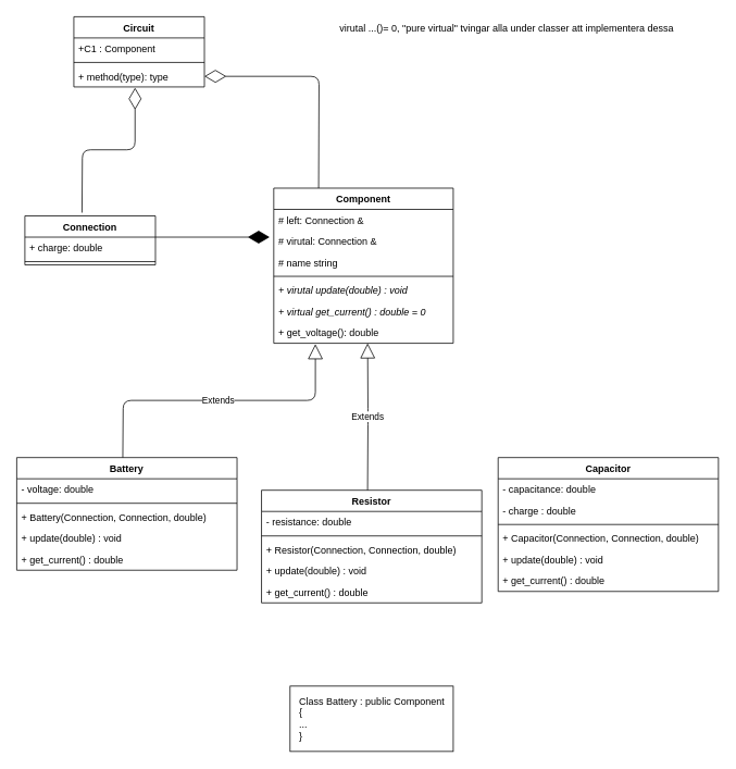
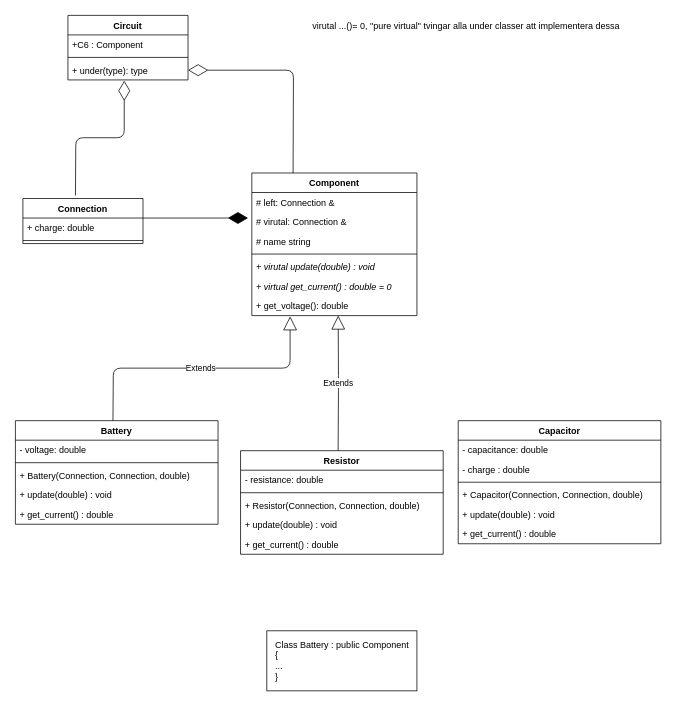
  <mxCell id="0" />
  <mxCell id="1" parent="0" />
  <mxCell id="2" value="Connection" style="swimlane;fontStyle=1;align=center;verticalAlign=top;childLayout=stackLayout;horizontal=1;startSize=26;horizontalStack=0;resizeParent=1;resizeParentMax=0;resizeLast=0;collapsible=1;marginBottom=0;" vertex="1" parent="1"><mxGeometry x="30" y="264" width="160" height="60" as="geometry" /></mxCell>
  <mxCell id="3" value="+ charge: double" style="text;strokeColor=none;fillColor=none;align=left;verticalAlign=top;spacingLeft=4;spacingRight=4;overflow=hidden;rotatable=0;points=[[0,0.5],[1,0.5]];portConstraint=eastwest;" vertex="1" parent="2"><mxGeometry y="26" width="160" height="26" as="geometry" /></mxCell>
  <mxCell id="4" value="" style="line;strokeWidth=1;fillColor=none;align=left;verticalAlign=middle;spacingTop=-1;spacingLeft=3;spacingRight=3;rotatable=0;labelPosition=right;points=[];portConstraint=eastwest;" vertex="1" parent="2"><mxGeometry y="52" width="160" height="8" as="geometry" /></mxCell>
  <mxCell id="5" value="" style="endArrow=diamondThin;endFill=0;endSize=24;html=1;entryX=0.469;entryY=1.038;entryDx=0;entryDy=0;entryPerimeter=0;edgeStyle=orthogonalEdgeStyle;" edge="1" parent="2" target="42"><mxGeometry width="160" relative="1" as="geometry"><mxPoint x="70" y="-4" as="sourcePoint" /><mxPoint x="230" y="-4" as="targetPoint" /></mxGeometry></mxCell>
  <mxCell id="6" value="Battery" style="swimlane;fontStyle=1;align=center;verticalAlign=top;childLayout=stackLayout;horizontal=1;startSize=26;horizontalStack=0;resizeParent=1;resizeParentMax=0;resizeLast=0;collapsible=1;marginBottom=0;" vertex="1" parent="1"><mxGeometry x="20" y="560" width="270" height="138" as="geometry" /></mxCell>
  <mxCell id="7" value="- voltage: double" style="text;strokeColor=none;fillColor=none;align=left;verticalAlign=top;spacingLeft=4;spacingRight=4;overflow=hidden;rotatable=0;points=[[0,0.5],[1,0.5]];portConstraint=eastwest;" vertex="1" parent="6"><mxGeometry y="26" width="270" height="26" as="geometry" /></mxCell>
  <mxCell id="8" value="" style="line;strokeWidth=1;fillColor=none;align=left;verticalAlign=middle;spacingTop=-1;spacingLeft=3;spacingRight=3;rotatable=0;labelPosition=right;points=[];portConstraint=eastwest;" vertex="1" parent="6"><mxGeometry y="52" width="270" height="8" as="geometry" /></mxCell>
  <mxCell id="9" value="+ Battery(Connection, Connection, double)&#10;" style="text;strokeColor=none;fillColor=none;align=left;verticalAlign=top;spacingLeft=4;spacingRight=4;overflow=hidden;rotatable=0;points=[[0,0.5],[1,0.5]];portConstraint=eastwest;" vertex="1" parent="6"><mxGeometry y="60" width="270" height="26" as="geometry" /></mxCell>
  <mxCell id="10" value="+ update(double) : void" style="text;strokeColor=none;fillColor=none;align=left;verticalAlign=top;spacingLeft=4;spacingRight=4;overflow=hidden;rotatable=0;points=[[0,0.5],[1,0.5]];portConstraint=eastwest;fontStyle=0" vertex="1" parent="6"><mxGeometry y="86" width="270" height="26" as="geometry" /></mxCell>
  <mxCell id="11" value="+ get_current() : double" style="text;strokeColor=none;fillColor=none;align=left;verticalAlign=top;spacingLeft=4;spacingRight=4;overflow=hidden;rotatable=0;points=[[0,0.5],[1,0.5]];portConstraint=eastwest;" vertex="1" parent="6"><mxGeometry y="112" width="270" height="26" as="geometry" /></mxCell>
  <mxCell id="12" value="Component" style="swimlane;fontStyle=1;align=center;verticalAlign=top;childLayout=stackLayout;horizontal=1;startSize=26;horizontalStack=0;resizeParent=1;resizeParentMax=0;resizeLast=0;collapsible=1;marginBottom=0;" vertex="1" parent="1"><mxGeometry x="335" y="230" width="220" height="190" as="geometry" /></mxCell>
  <mxCell id="13" value="" style="endArrow=diamondThin;endFill=0;endSize=24;html=1;edgeStyle=orthogonalEdgeStyle;entryX=1;entryY=0.5;entryDx=0;entryDy=0;" edge="1" parent="12" target="42"><mxGeometry width="160" relative="1" as="geometry"><mxPoint x="55" as="sourcePoint" /><mxPoint x="55" y="-100" as="targetPoint" /></mxGeometry></mxCell>
  <mxCell id="14" value="# left: Connection &amp;" style="text;strokeColor=none;fillColor=none;align=left;verticalAlign=top;spacingLeft=4;spacingRight=4;overflow=hidden;rotatable=0;points=[[0,0.5],[1,0.5]];portConstraint=eastwest;" vertex="1" parent="12"><mxGeometry y="26" width="220" height="26" as="geometry" /></mxCell>
  <mxCell id="15" value="# virutal: Connection &amp;" style="text;strokeColor=none;fillColor=none;align=left;verticalAlign=top;spacingLeft=4;spacingRight=4;overflow=hidden;rotatable=0;points=[[0,0.5],[1,0.5]];portConstraint=eastwest;" vertex="1" parent="12"><mxGeometry y="52" width="220" height="26" as="geometry" /></mxCell>
  <mxCell id="16" value="# name string" style="text;strokeColor=none;fillColor=none;align=left;verticalAlign=top;spacingLeft=4;spacingRight=4;overflow=hidden;rotatable=0;points=[[0,0.5],[1,0.5]];portConstraint=eastwest;" vertex="1" parent="12"><mxGeometry y="78" width="220" height="26" as="geometry" /></mxCell>
  <mxCell id="17" value="" style="line;strokeWidth=1;fillColor=none;align=left;verticalAlign=middle;spacingTop=-1;spacingLeft=3;spacingRight=3;rotatable=0;labelPosition=right;points=[];portConstraint=eastwest;" vertex="1" parent="12"><mxGeometry y="104" width="220" height="8" as="geometry" /></mxCell>
  <mxCell id="18" value="+ virutal update(double) : void" style="text;strokeColor=none;fillColor=none;align=left;verticalAlign=top;spacingLeft=4;spacingRight=4;overflow=hidden;rotatable=0;points=[[0,0.5],[1,0.5]];portConstraint=eastwest;fontStyle=2" vertex="1" parent="12"><mxGeometry y="112" width="220" height="26" as="geometry" /></mxCell>
  <mxCell id="19" value="+ virtual get_current() : double = 0 " style="text;strokeColor=none;fillColor=none;align=left;verticalAlign=top;spacingLeft=4;spacingRight=4;overflow=hidden;rotatable=0;points=[[0,0.5],[1,0.5]];portConstraint=eastwest;fontStyle=2" vertex="1" parent="12"><mxGeometry y="138" width="220" height="26" as="geometry" /></mxCell>
  <mxCell id="20" value="+ get_voltage(): double" style="text;strokeColor=none;fillColor=none;align=left;verticalAlign=top;spacingLeft=4;spacingRight=4;overflow=hidden;rotatable=0;points=[[0,0.5],[1,0.5]];portConstraint=eastwest;" vertex="1" parent="12"><mxGeometry y="164" width="220" height="26" as="geometry" /></mxCell>
  <mxCell id="21" value="Resistor" style="swimlane;fontStyle=1;align=center;verticalAlign=top;childLayout=stackLayout;horizontal=1;startSize=26;horizontalStack=0;resizeParent=1;resizeParentMax=0;resizeLast=0;collapsible=1;marginBottom=0;" vertex="1" parent="1"><mxGeometry x="320" y="600" width="270" height="138" as="geometry" /></mxCell>
  <mxCell id="22" value="Extends" style="endArrow=block;endSize=16;endFill=0;html=1;entryX=0.523;entryY=1;entryDx=0;entryDy=0;entryPerimeter=0;edgeStyle=orthogonalEdgeStyle;" edge="1" parent="21" target="20"><mxGeometry width="160" relative="1" as="geometry"><mxPoint x="130" as="sourcePoint" /><mxPoint x="290" as="targetPoint" /></mxGeometry></mxCell>
  <mxCell id="23" value="- resistance: double" style="text;strokeColor=none;fillColor=none;align=left;verticalAlign=top;spacingLeft=4;spacingRight=4;overflow=hidden;rotatable=0;points=[[0,0.5],[1,0.5]];portConstraint=eastwest;" vertex="1" parent="21"><mxGeometry y="26" width="270" height="26" as="geometry" /></mxCell>
  <mxCell id="24" value="" style="line;strokeWidth=1;fillColor=none;align=left;verticalAlign=middle;spacingTop=-1;spacingLeft=3;spacingRight=3;rotatable=0;labelPosition=right;points=[];portConstraint=eastwest;" vertex="1" parent="21"><mxGeometry y="52" width="270" height="8" as="geometry" /></mxCell>
  <mxCell id="25" value="+ Resistor(Connection, Connection, double)&#10;" style="text;strokeColor=none;fillColor=none;align=left;verticalAlign=top;spacingLeft=4;spacingRight=4;overflow=hidden;rotatable=0;points=[[0,0.5],[1,0.5]];portConstraint=eastwest;" vertex="1" parent="21"><mxGeometry y="60" width="270" height="26" as="geometry" /></mxCell>
  <mxCell id="26" value="+ update(double) : void" style="text;strokeColor=none;fillColor=none;align=left;verticalAlign=top;spacingLeft=4;spacingRight=4;overflow=hidden;rotatable=0;points=[[0,0.5],[1,0.5]];portConstraint=eastwest;fontStyle=0" vertex="1" parent="21"><mxGeometry y="86" width="270" height="26" as="geometry" /></mxCell>
  <mxCell id="27" value="+ get_current() : double" style="text;strokeColor=none;fillColor=none;align=left;verticalAlign=top;spacingLeft=4;spacingRight=4;overflow=hidden;rotatable=0;points=[[0,0.5],[1,0.5]];portConstraint=eastwest;" vertex="1" parent="21"><mxGeometry y="112" width="270" height="26" as="geometry" /></mxCell>
  <mxCell id="28" value="Capacitor" style="swimlane;fontStyle=1;align=center;verticalAlign=top;childLayout=stackLayout;horizontal=1;startSize=26;horizontalStack=0;resizeParent=1;resizeParentMax=0;resizeLast=0;collapsible=1;marginBottom=0;" vertex="1" parent="1"><mxGeometry x="610" y="560" width="270" height="164" as="geometry" /></mxCell>
  <mxCell id="29" value="- capacitance: double" style="text;strokeColor=none;fillColor=none;align=left;verticalAlign=top;spacingLeft=4;spacingRight=4;overflow=hidden;rotatable=0;points=[[0,0.5],[1,0.5]];portConstraint=eastwest;" vertex="1" parent="28"><mxGeometry y="26" width="270" height="26" as="geometry" /></mxCell>
  <mxCell id="30" value="- charge : double" style="text;strokeColor=none;fillColor=none;align=left;verticalAlign=top;spacingLeft=4;spacingRight=4;overflow=hidden;rotatable=0;points=[[0,0.5],[1,0.5]];portConstraint=eastwest;" vertex="1" parent="28"><mxGeometry y="52" width="270" height="26" as="geometry" /></mxCell>
  <mxCell id="31" value="" style="line;strokeWidth=1;fillColor=none;align=left;verticalAlign=middle;spacingTop=-1;spacingLeft=3;spacingRight=3;rotatable=0;labelPosition=right;points=[];portConstraint=eastwest;" vertex="1" parent="28"><mxGeometry y="78" width="270" height="8" as="geometry" /></mxCell>
  <mxCell id="32" value="+ Capacitor(Connection, Connection, double)&#10;" style="text;strokeColor=none;fillColor=none;align=left;verticalAlign=top;spacingLeft=4;spacingRight=4;overflow=hidden;rotatable=0;points=[[0,0.5],[1,0.5]];portConstraint=eastwest;" vertex="1" parent="28"><mxGeometry y="86" width="270" height="26" as="geometry" /></mxCell>
  <mxCell id="33" value="+ update(double) : void" style="text;strokeColor=none;fillColor=none;align=left;verticalAlign=top;spacingLeft=4;spacingRight=4;overflow=hidden;rotatable=0;points=[[0,0.5],[1,0.5]];portConstraint=eastwest;fontStyle=0" vertex="1" parent="28"><mxGeometry y="112" width="270" height="26" as="geometry" /></mxCell>
  <mxCell id="34" value="+ get_current() : double" style="text;strokeColor=none;fillColor=none;align=left;verticalAlign=top;spacingLeft=4;spacingRight=4;overflow=hidden;rotatable=0;points=[[0,0.5],[1,0.5]];portConstraint=eastwest;" vertex="1" parent="28"><mxGeometry y="138" width="270" height="26" as="geometry" /></mxCell>
  <mxCell id="35" value="virutal ...()= 0, &quot;pure virtual&quot; tvingar alla under classer att implementera dessa" style="text;strokeColor=none;fillColor=none;align=left;verticalAlign=top;spacingLeft=4;spacingRight=4;overflow=hidden;rotatable=0;points=[[0,0.5],[1,0.5]];portConstraint=eastwest;rounded=0;sketch=0;" vertex="1" parent="1"><mxGeometry x="410" y="20" width="420" height="26" as="geometry" /></mxCell>
  <mxCell id="36" value="&lt;div style=&quot;text-align: left&quot;&gt;&lt;span&gt;Class Battery : public Component&lt;/span&gt;&lt;/div&gt;&lt;div style=&quot;text-align: left&quot;&gt;&lt;span&gt;{&lt;/span&gt;&lt;/div&gt;&lt;div style=&quot;text-align: left&quot;&gt;&lt;span&gt;...&lt;/span&gt;&lt;/div&gt;&lt;div style=&quot;text-align: left&quot;&gt;&lt;span&gt;}&lt;/span&gt;&lt;/div&gt;" style="html=1;rounded=0;sketch=0;" vertex="1" parent="1"><mxGeometry x="355" y="840" width="200" height="80" as="geometry" /></mxCell>
  <mxCell id="37" value="Extends" style="endArrow=block;endSize=16;endFill=0;html=1;entryX=0.232;entryY=1.038;entryDx=0;entryDy=0;edgeStyle=orthogonalEdgeStyle;entryPerimeter=0;" edge="1" parent="1" target="20"><mxGeometry width="160" relative="1" as="geometry"><mxPoint x="150" y="560" as="sourcePoint" /><mxPoint x="150.06" y="380" as="targetPoint" /></mxGeometry></mxCell>
  <mxCell id="38" value="" style="endArrow=diamondThin;endFill=1;endSize=24;html=1;" edge="1" parent="1"><mxGeometry width="160" relative="1" as="geometry"><mxPoint x="190" y="290" as="sourcePoint" /><mxPoint x="330" y="290" as="targetPoint" /></mxGeometry></mxCell>
  <mxCell id="39" value="Circuit" style="swimlane;fontStyle=1;align=center;verticalAlign=top;childLayout=stackLayout;horizontal=1;startSize=26;horizontalStack=0;resizeParent=1;resizeParentMax=0;resizeLast=0;collapsible=1;marginBottom=0;rounded=0;sketch=0;" vertex="1" parent="1"><mxGeometry x="90" y="20" width="160" height="86" as="geometry" /></mxCell>
- <mxCell id="40" value="+C1 : Component" style="text;strokeColor=none;fillColor=none;align=left;verticalAlign=top;spacingLeft=4;spacingRight=4;overflow=hidden;rotatable=0;points=[[0,0.5],[1,0.5]];portConstraint=eastwest;" vertex="1" parent="39"><mxGeometry y="26" width="160" height="26" as="geometry" /></mxCell>
+ <mxCell id="40" value="+C6 : Component" style="text;strokeColor=none;fillColor=none;align=left;verticalAlign=top;spacingLeft=4;spacingRight=4;overflow=hidden;rotatable=0;points=[[0,0.5],[1,0.5]];portConstraint=eastwest;" vertex="1" parent="39"><mxGeometry y="26" width="160" height="26" as="geometry" /></mxCell>
  <mxCell id="41" value="" style="line;strokeWidth=1;fillColor=none;align=left;verticalAlign=middle;spacingTop=-1;spacingLeft=3;spacingRight=3;rotatable=0;labelPosition=right;points=[];portConstraint=eastwest;" vertex="1" parent="39"><mxGeometry y="52" width="160" height="8" as="geometry" /></mxCell>
- <mxCell id="42" value="+ method(type): type" style="text;strokeColor=none;fillColor=none;align=left;verticalAlign=top;spacingLeft=4;spacingRight=4;overflow=hidden;rotatable=0;points=[[0,0.5],[1,0.5]];portConstraint=eastwest;" vertex="1" parent="39"><mxGeometry y="60" width="160" height="26" as="geometry" /></mxCell>
+ <mxCell id="42" value="+ under(type): type" style="text;strokeColor=none;fillColor=none;align=left;verticalAlign=top;spacingLeft=4;spacingRight=4;overflow=hidden;rotatable=0;points=[[0,0.5],[1,0.5]];portConstraint=eastwest;" vertex="1" parent="39"><mxGeometry y="60" width="160" height="26" as="geometry" /></mxCell>
